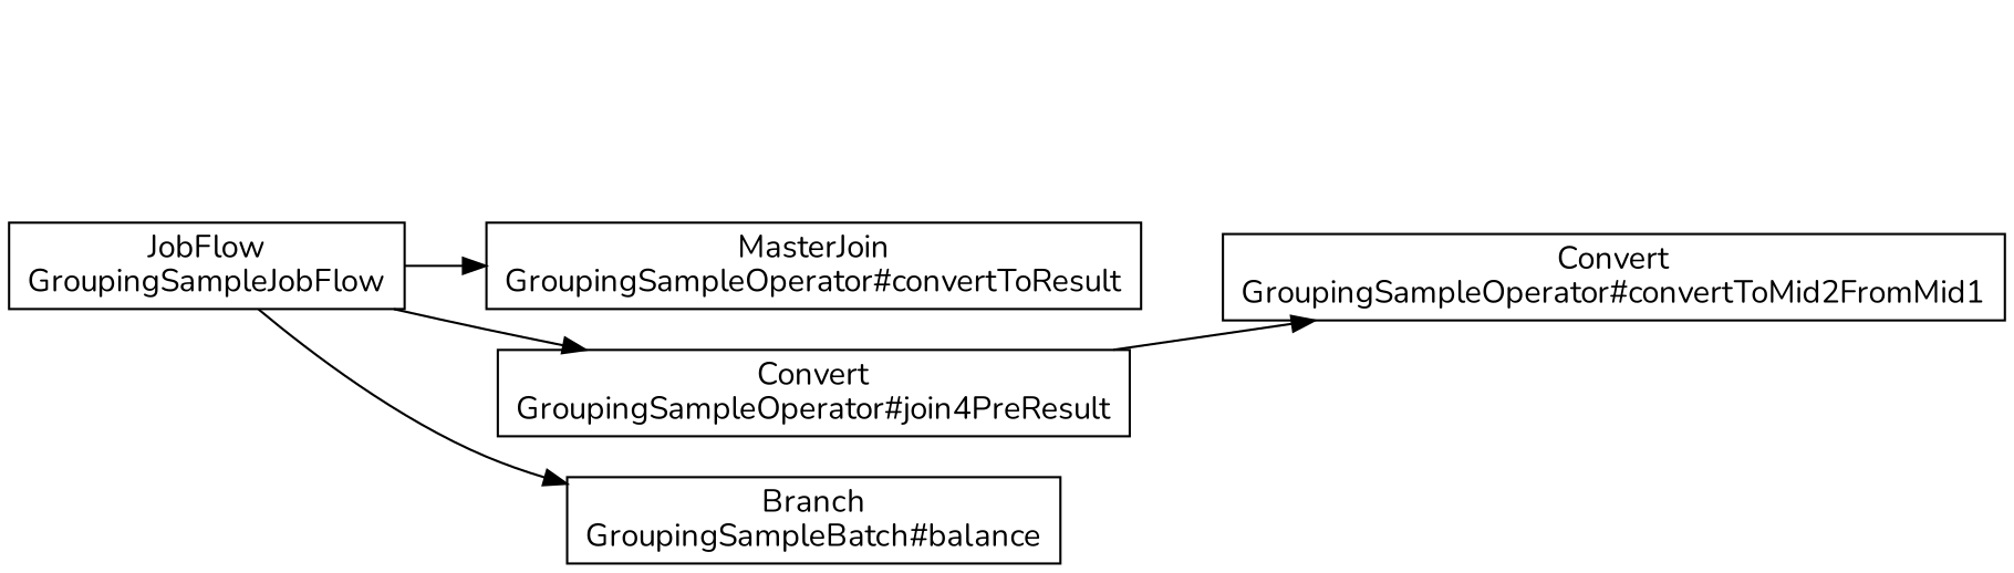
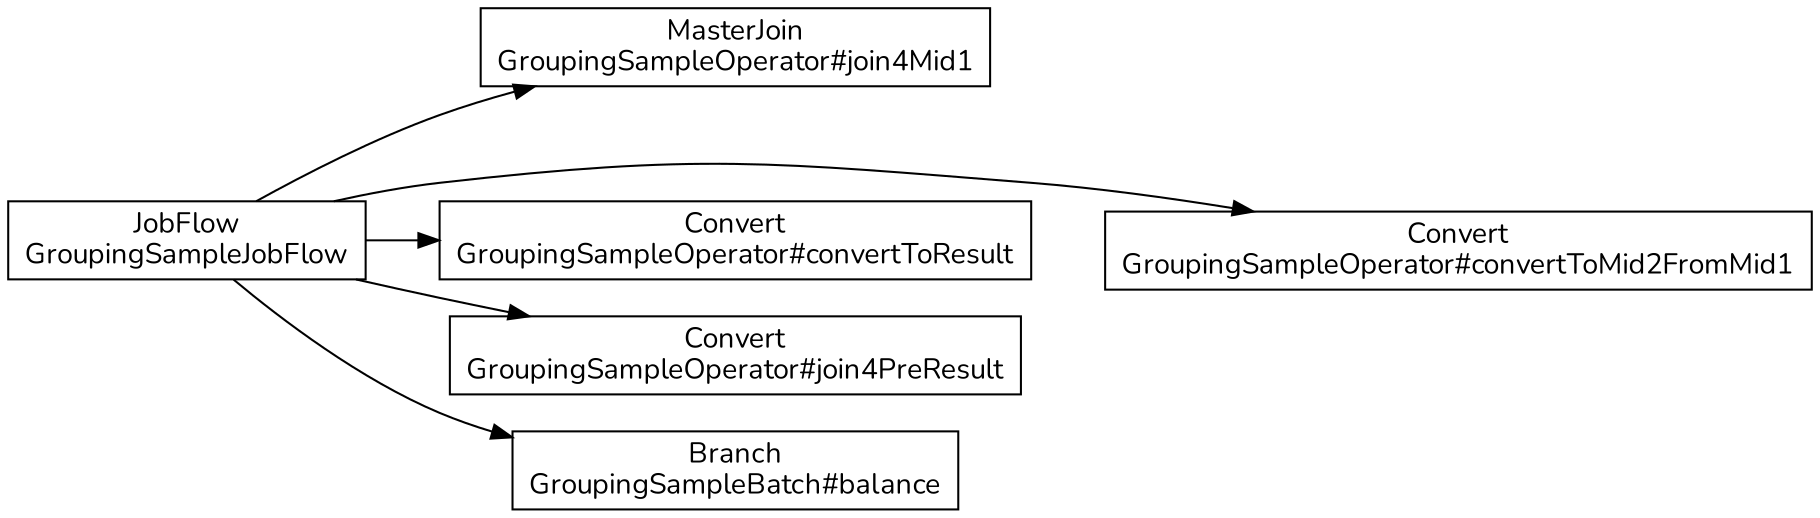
  digraph {
    fontname=Nunito
    rankdir=LR
    node [fontname=Nunito shape=box]
    edge [fontname=Nunito]
    n1 [label="JobFlow\nGroupingSampleJobFlow"]
+   n2 [label="MasterJoin\nGroupingSampleOperator#join4Mid1"]
    n3 [label="Convert\nGroupingSampleOperator#convertToMid2FromMid1"]
-   n4 [label="MasterJoin\nGroupingSampleOperator#convertToResult"]
+   n4 [label="Convert\nGroupingSampleOperator#convertToResult"]
    n5 [label="Convert\nGroupingSampleOperator#join4PreResult"]
    n6 [label="Branch\nGroupingSampleBatch#balance"]
-   n5 -> n3
+   n1 -> n2
+   n1 -> n3
    n1 -> n4
    n1 -> n5
    n1 -> n6
  }
